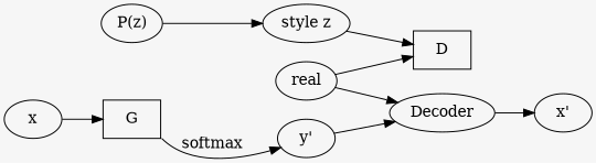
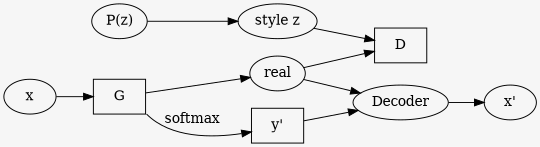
  digraph {
    bgcolor="#f6f6f6"
    rankdir=LR
    n1 [label="style z"]
    "P(z)"
    D [shape=rect]
    G [shape=rect]
    n5 [label=real]
-   "y'"
+   "y'" [shape=box]
    x
    Decoder [shape=ellipse]
    "x'"
    n1 -> D
    "P(z)" -> n1
+   G -> n5
    G -> "y'" [label=softmax tailport=se]
    n5 -> D
    n5 -> Decoder
    "y'" -> Decoder
    x -> G
    Decoder -> "x'"
  }
